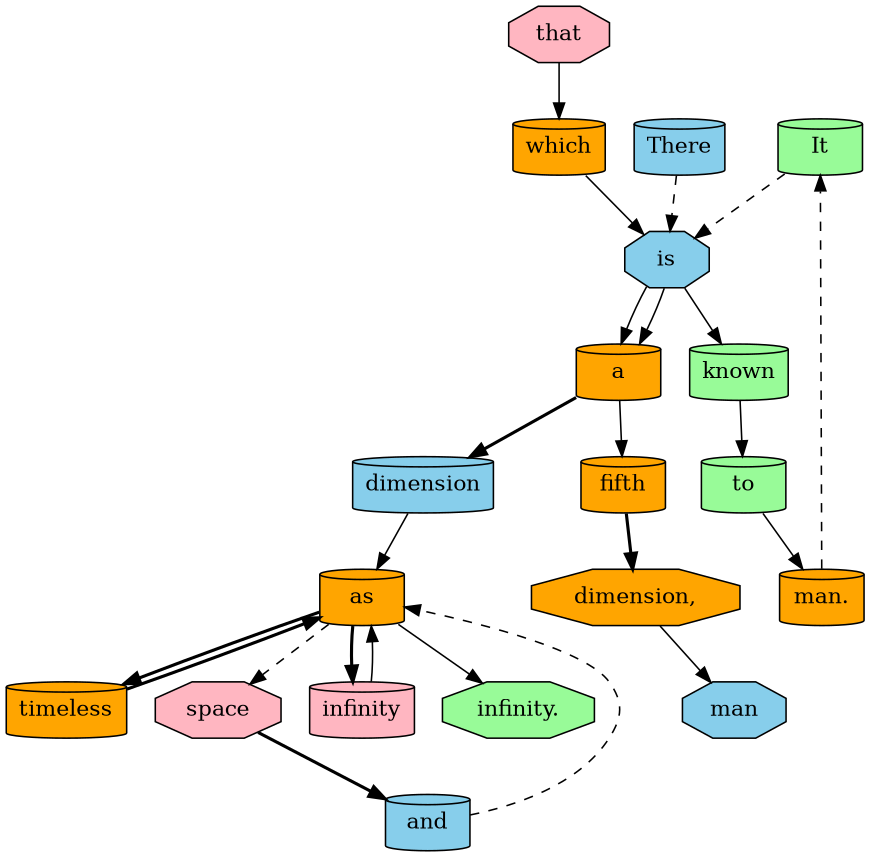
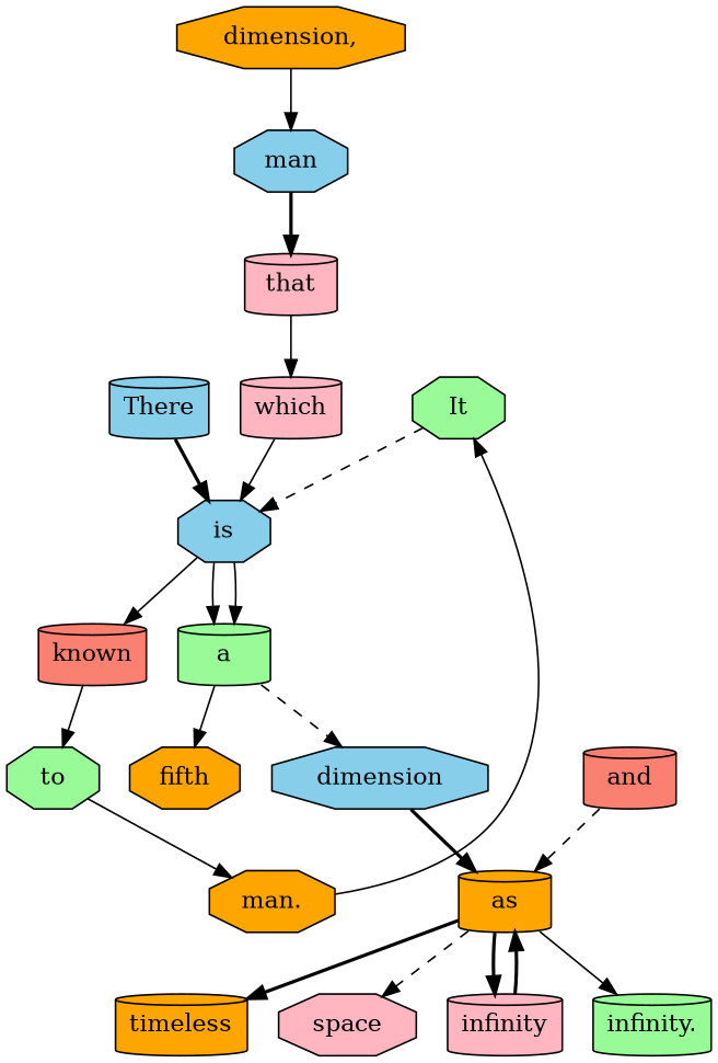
  digraph {
    fontname="DejaVu Serif"
    node [fillcolor=orange fontname="DejaVu Serif" shape=cylinder style=filled]
    edge [fontname="DejaVu Serif" style=solid]
-   It [fillcolor=palegreen]
+   It [fillcolor=palegreen shape=octagon]
    is [fillcolor=skyblue shape=octagon]
-   known [fillcolor=palegreen]
-   a
-   to [fillcolor=palegreen]
-   fifth
-   dimension [fillcolor=skyblue]
-   "man."
+   known [fillcolor=salmon]
+   a [fillcolor=palegreen]
+   to [fillcolor=palegreen shape=octagon]
+   fifth [shape=octagon]
+   dimension [fillcolor=skyblue shape=octagon]
+   "man." [shape=octagon]
    "dimension," [shape=octagon]
    n10 [fillcolor=skyblue label=man shape=octagon]
-   that [fillcolor=lightpink shape=octagon]
-   which
+   that [fillcolor=lightpink]
+   which [fillcolor=lightpink]
    timeless
    as
    space [fillcolor=lightpink shape=octagon]
    n16 [fillcolor=lightpink label=infinity]
-   "infinity." [fillcolor=palegreen shape=octagon]
-   and [fillcolor=skyblue]
+   "infinity." [fillcolor=palegreen]
+   and [fillcolor=salmon]
    There [fillcolor=skyblue]
    It -> is [style=dashed]
    is -> known
    is -> a
    is -> a
    known -> to
    a -> fifth
-   a -> dimension [style=bold]
+   a -> dimension [style=dashed]
    to -> "man."
-   fifth -> "dimension," [style=bold]
-   dimension -> as
-   "man." -> It [style=dashed]
+   dimension -> as [style=bold]
+   "man." -> It
    "dimension," -> n10
+   n10 -> that [style=bold]
    that -> which
    which -> is
-   timeless -> as [style=bold]
    as -> timeless [style=bold]
    as -> space [style=dashed]
    as -> n16 [style=bold]
    as -> "infinity."
-   space -> and [style=bold]
-   n16 -> as
+   n16 -> as [style=bold]
    and -> as [style=dashed]
-   There -> is [style=dashed]
+   There -> is [style=bold]
  }
